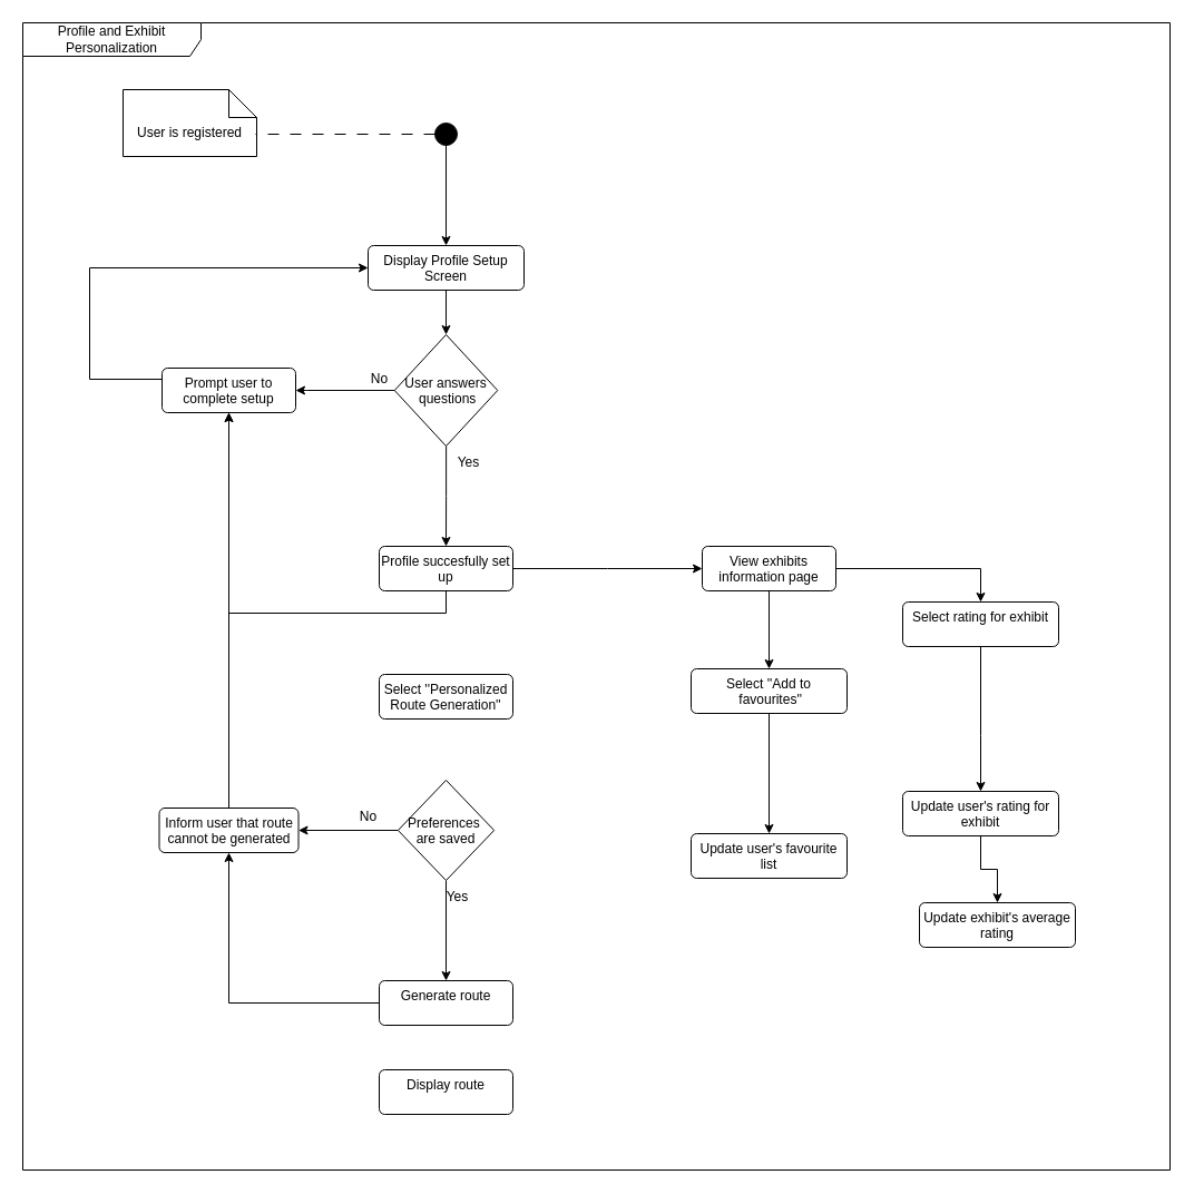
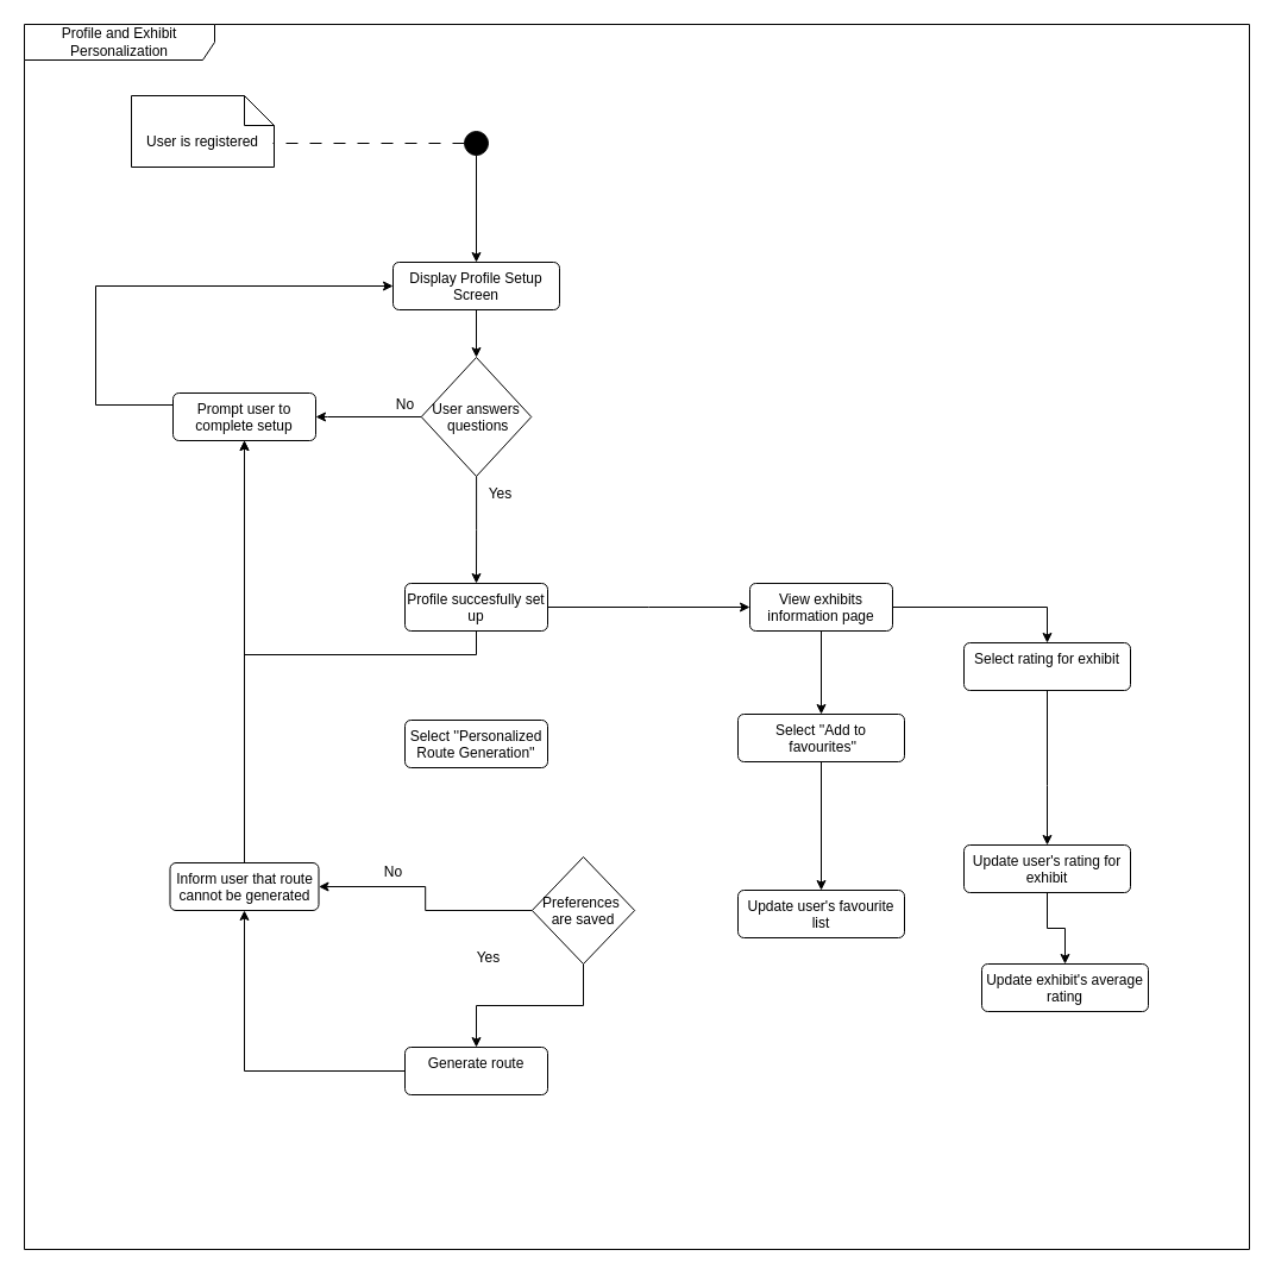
  <mxCell id="0" />
  <mxCell id="1" parent="0" />
  <mxCell id="2" value="User is registered" style="shape=note2;boundedLbl=1;whiteSpace=wrap;html=1;size=25;verticalAlign=top;align=center;" parent="1" vertex="1"><mxGeometry x="110" y="80" width="120" height="60" as="geometry" /></mxCell>
  <mxCell id="3" value="" style="endArrow=none;startArrow=none;endFill=0;startFill=0;endSize=8;html=1;verticalAlign=bottom;dashed=1;labelBackgroundColor=none;dashPattern=10 10;rounded=0;" parent="1" source="25" edge="1"><mxGeometry width="160" relative="1" as="geometry"><mxPoint x="230" y="120" as="sourcePoint" /><mxPoint x="229" y="120" as="targetPoint" /></mxGeometry></mxCell>
  <mxCell id="4" style="edgeStyle=orthogonalEdgeStyle;rounded=0;orthogonalLoop=1;jettySize=auto;html=1;entryX=0.5;entryY=0;entryDx=0;entryDy=0;" parent="1" source="5" target="7" edge="1"><mxGeometry relative="1" as="geometry"><mxPoint x="400" y="340" as="targetPoint" /></mxGeometry></mxCell>
  <mxCell id="5" value="Display Profile Setup Screen" style="html=1;align=center;verticalAlign=top;rounded=1;absoluteArcSize=1;arcSize=10;dashed=0;whiteSpace=wrap;" parent="1" vertex="1"><mxGeometry x="330" y="220" width="140" height="40" as="geometry" /></mxCell>
  <mxCell id="6" style="edgeStyle=orthogonalEdgeStyle;rounded=0;orthogonalLoop=1;jettySize=auto;html=1;entryX=0.5;entryY=0;entryDx=0;entryDy=0;" edge="1" parent="1" source="7" target="28"><mxGeometry relative="1" as="geometry" /></mxCell>
  <mxCell id="7" value="User answers&#10; questions" style="rhombus;" parent="1" vertex="1"><mxGeometry x="353.75" y="300" width="92.5" height="100" as="geometry" /></mxCell>
  <mxCell id="8" style="edgeStyle=orthogonalEdgeStyle;rounded=0;orthogonalLoop=1;jettySize=auto;html=1;entryX=0;entryY=0.5;entryDx=0;entryDy=0;" edge="1" parent="1" source="27" target="5"><mxGeometry relative="1" as="geometry"><Array as="points"><mxPoint y="340" x="80" /><mxPoint y="240" x="80" /></Array></mxGeometry></mxCell>
  <mxCell id="9" value="Yes" style="text;html=1;align=center;verticalAlign=middle;resizable=0;points=[];autosize=1;strokeColor=none;fillColor=none;" parent="1" vertex="1"><mxGeometry x="400" y="400" width="40" height="30" as="geometry" /></mxCell>
  <mxCell id="10" style="edgeStyle=orthogonalEdgeStyle;rounded=0;orthogonalLoop=1;jettySize=auto;html=1;entryX=0.5;entryY=0;entryDx=0;entryDy=0;" parent="1" source="25" target="5" edge="1"><mxGeometry relative="1" as="geometry"><Array as="points"><mxPoint x="400" y="120" /><mxPoint x="400" y="120" /></Array></mxGeometry></mxCell>
  <mxCell id="11" style="edgeStyle=orthogonalEdgeStyle;rounded=0;orthogonalLoop=1;jettySize=auto;html=1;exitX=1;exitY=0.5;exitDx=0;exitDy=0;" parent="1" source="28" edge="1"><mxGeometry relative="1" as="geometry"><mxPoint x="630" y="510" as="targetPoint" /><mxPoint x="470" y="510" as="sourcePoint" /></mxGeometry></mxCell>
  <mxCell id="12" style="edgeStyle=orthogonalEdgeStyle;rounded=0;orthogonalLoop=1;jettySize=auto;html=1;exitX=0;exitY=0.5;exitDx=0;exitDy=0;entryX=1;entryY=0.5;entryDx=0;entryDy=0;" parent="1" source="7" target="27" edge="1"><mxGeometry relative="1" as="geometry"><Array as="points"><mxPoint x="275" y="350" /></Array></mxGeometry></mxCell>
  <mxCell id="13" value="No" style="text;html=1;align=center;verticalAlign=middle;resizable=0;points=[];autosize=1;strokeColor=none;fillColor=none;" parent="1" vertex="1"><mxGeometry x="320" y="325" width="40" height="30" as="geometry" /></mxCell>
  <mxCell id="14" value="No" style="text;html=1;align=center;verticalAlign=middle;resizable=0;points=[];autosize=1;strokeColor=none;fillColor=none;" parent="1" vertex="1"><mxGeometry x="310" y="718" width="40" height="30" as="geometry" /></mxCell>
  <mxCell id="15" value="Yes" style="text;html=1;align=center;verticalAlign=middle;resizable=0;points=[];autosize=1;strokeColor=none;fillColor=none;" parent="1" vertex="1"><mxGeometry x="390" y="790" width="40" height="30" as="geometry" /></mxCell>
  <mxCell id="16" style="edgeStyle=orthogonalEdgeStyle;rounded=0;orthogonalLoop=1;jettySize=auto;html=1;exitX=0.5;exitY=1;exitDx=0;exitDy=0;" parent="1" source="18" target="19" edge="1"><mxGeometry relative="1" as="geometry"><mxPoint x="690" y="600" as="targetPoint" /></mxGeometry></mxCell>
  <mxCell id="17" style="edgeStyle=orthogonalEdgeStyle;rounded=0;orthogonalLoop=1;jettySize=auto;html=1;exitX=1;exitY=0.5;exitDx=0;exitDy=0;entryX=0.5;entryY=0;entryDx=0;entryDy=0;" parent="1" source="18" target="38" edge="1"><mxGeometry relative="1" as="geometry"><mxPoint x="850" y="540" as="targetPoint" /></mxGeometry></mxCell>
  <mxCell id="18" value="View exhibits information page" style="html=1;align=center;verticalAlign=top;rounded=1;absoluteArcSize=1;arcSize=10;dashed=0;whiteSpace=wrap;" parent="1" vertex="1"><mxGeometry x="630" y="490" width="120" height="40" as="geometry" /></mxCell>
  <mxCell id="19" value="Select ''Add to&lt;div&gt;&amp;nbsp;favourites''&lt;/div&gt;" style="html=1;align=center;verticalAlign=top;rounded=1;absoluteArcSize=1;arcSize=10;dashed=0;whiteSpace=wrap;" parent="1" vertex="1"><mxGeometry x="620" y="600" width="140" height="40" as="geometry" /></mxCell>
  <mxCell id="20" style="edgeStyle=orthogonalEdgeStyle;rounded=0;orthogonalLoop=1;jettySize=auto;html=1;exitX=0.5;exitY=1;exitDx=0;exitDy=0;entryX=0.5;entryY=0;entryDx=0;entryDy=0;" parent="1" source="19" target="21" edge="1"><mxGeometry relative="1" as="geometry"><mxPoint x="690.005" y="698.02" as="targetPoint" /></mxGeometry></mxCell>
  <mxCell id="21" value="Update user's favourite list" style="html=1;align=center;verticalAlign=top;rounded=1;absoluteArcSize=1;arcSize=10;dashed=0;whiteSpace=wrap;" parent="1" vertex="1"><mxGeometry x="620.01" y="748" width="140" height="40" as="geometry" /></mxCell>
  <mxCell id="22" value="Profile and Exhibit Personalization" style="shape=umlFrame;whiteSpace=wrap;html=1;pointerEvents=0;recursiveResize=0;container=1;collapsible=0;width=160;" parent="1" vertex="1"><mxGeometry x="20" y="20" width="1030" height="1030" as="geometry" /></mxCell>
- <mxCell id="23" value="Display route" style="html=1;align=center;verticalAlign=top;rounded=1;absoluteArcSize=1;arcSize=10;dashed=0;whiteSpace=wrap;" parent="22" vertex="1"><mxGeometry x="320" y="940" width="120" height="40" as="geometry" /></mxCell>
  <mxCell id="24" value="Update exhibit's average rating" style="html=1;align=center;verticalAlign=top;rounded=1;absoluteArcSize=1;arcSize=10;dashed=0;whiteSpace=wrap;" parent="22" vertex="1"><mxGeometry x="805" y="790" width="140" height="40" as="geometry" /></mxCell>
  <mxCell id="25" value="" style="ellipse;fillColor=strokeColor;html=1;" parent="22" vertex="1"><mxGeometry x="370" y="90" width="20" height="20" as="geometry" /></mxCell>
  <mxCell id="26" style="edgeStyle=orthogonalEdgeStyle;rounded=0;orthogonalLoop=1;jettySize=auto;html=1;exitX=1;exitY=0;exitDx=0;exitDy=0;entryX=0.5;entryY=0;entryDx=0;entryDy=0;" parent="22" source="25" target="25" edge="1"><mxGeometry relative="1" as="geometry" /></mxCell>
  <mxCell id="27" value="Prompt user to complete setup" style="html=1;align=center;verticalAlign=top;rounded=1;absoluteArcSize=1;arcSize=10;dashed=0;whiteSpace=wrap;" parent="22" vertex="1"><mxGeometry x="125" y="310" width="120" height="40" as="geometry" /></mxCell>
  <mxCell id="28" value="Profile succesfully set up" style="html=1;align=center;verticalAlign=top;rounded=1;absoluteArcSize=1;arcSize=10;dashed=0;whiteSpace=wrap;" parent="22" vertex="1"><mxGeometry x="320" y="470" width="120" height="40" as="geometry" /></mxCell>
  <mxCell id="29" value="Select ''Personalized Route Generation''" style="html=1;align=center;verticalAlign=top;rounded=1;absoluteArcSize=1;arcSize=10;dashed=0;whiteSpace=wrap;" parent="22" vertex="1"><mxGeometry x="320" y="585" width="120" height="40" as="geometry" /></mxCell>
  <mxCell id="30" style="edgeStyle=orthogonalEdgeStyle;rounded=0;orthogonalLoop=1;jettySize=auto;html=1;exitX=0.5;exitY=1;exitDx=0;exitDy=0;" parent="22" source="28" target="27" edge="1"><mxGeometry relative="1" as="geometry"><mxPoint x="372" y="600" as="targetPoint" /></mxGeometry></mxCell>
- <mxCell id="31" value="Preferences &#10;are saved" style="rhombus;" parent="22" vertex="1"><mxGeometry x="336.88" y="680" width="86.25" height="90" as="geometry" /></mxCell>
+ <mxCell id="31" value="Preferences &#10;are saved" style="rhombus;" parent="22" vertex="1"><mxGeometry x="426.88" y="700" width="86.25" height="90" as="geometry" /></mxCell>
  <mxCell id="32" value="Generate route" style="html=1;align=center;verticalAlign=top;rounded=1;absoluteArcSize=1;arcSize=10;dashed=0;whiteSpace=wrap;" parent="22" vertex="1"><mxGeometry x="320.01" y="860" width="120" height="40" as="geometry" /></mxCell>
  <mxCell id="33" style="edgeStyle=orthogonalEdgeStyle;rounded=0;orthogonalLoop=1;jettySize=auto;html=1;exitX=0.5;exitY=1;exitDx=0;exitDy=0;" parent="22" source="31" target="32" edge="1"><mxGeometry relative="1" as="geometry" /></mxCell>
  <mxCell id="34" style="edgeStyle=orthogonalEdgeStyle;rounded=0;orthogonalLoop=1;jettySize=auto;html=1;" edge="1" parent="22" source="32" target="36"><mxGeometry relative="1" as="geometry" /></mxCell>
  <mxCell id="35" style="edgeStyle=orthogonalEdgeStyle;rounded=0;orthogonalLoop=1;jettySize=auto;html=1;entryX=0.5;entryY=1;entryDx=0;entryDy=0;" edge="1" parent="22" source="36" target="27"><mxGeometry relative="1" as="geometry" /></mxCell>
  <mxCell id="36" value="Inform user that route cannot be generated" style="html=1;align=center;verticalAlign=top;rounded=1;absoluteArcSize=1;arcSize=10;dashed=0;whiteSpace=wrap;" parent="22" vertex="1"><mxGeometry x="122.5" y="705" width="125" height="40" as="geometry" /></mxCell>
  <mxCell id="37" style="edgeStyle=orthogonalEdgeStyle;rounded=0;orthogonalLoop=1;jettySize=auto;html=1;entryX=1;entryY=0.5;entryDx=0;entryDy=0;" parent="22" source="31" target="36" edge="1"><mxGeometry relative="1" as="geometry"><mxPoint x="270" y="710" as="targetPoint" /></mxGeometry></mxCell>
  <mxCell id="38" value="Select rating for exhibit" style="html=1;align=center;verticalAlign=top;rounded=1;absoluteArcSize=1;arcSize=10;dashed=0;whiteSpace=wrap;" parent="22" vertex="1"><mxGeometry x="790" y="520" width="140" height="40" as="geometry" /></mxCell>
  <mxCell id="39" value="Update user's rating for exhibit" style="html=1;align=center;verticalAlign=top;rounded=1;absoluteArcSize=1;arcSize=10;dashed=0;whiteSpace=wrap;" parent="22" vertex="1"><mxGeometry x="790" y="690" width="140" height="40" as="geometry" /></mxCell>
  <mxCell id="40" style="edgeStyle=orthogonalEdgeStyle;rounded=0;orthogonalLoop=1;jettySize=auto;html=1;exitX=0.5;exitY=1;exitDx=0;exitDy=0;entryX=0.5;entryY=0;entryDx=0;entryDy=0;" parent="22" source="38" target="39" edge="1"><mxGeometry relative="1" as="geometry"><Array as="points"><mxPoint x="860" y="640" /><mxPoint x="860" y="640" /></Array><mxPoint x="844.86" y="637.3" as="targetPoint" /></mxGeometry></mxCell>
  <mxCell id="41" style="edgeStyle=orthogonalEdgeStyle;rounded=0;orthogonalLoop=1;jettySize=auto;html=1;" edge="1" parent="22" source="39" target="24"><mxGeometry relative="1" as="geometry" /></mxCell>
